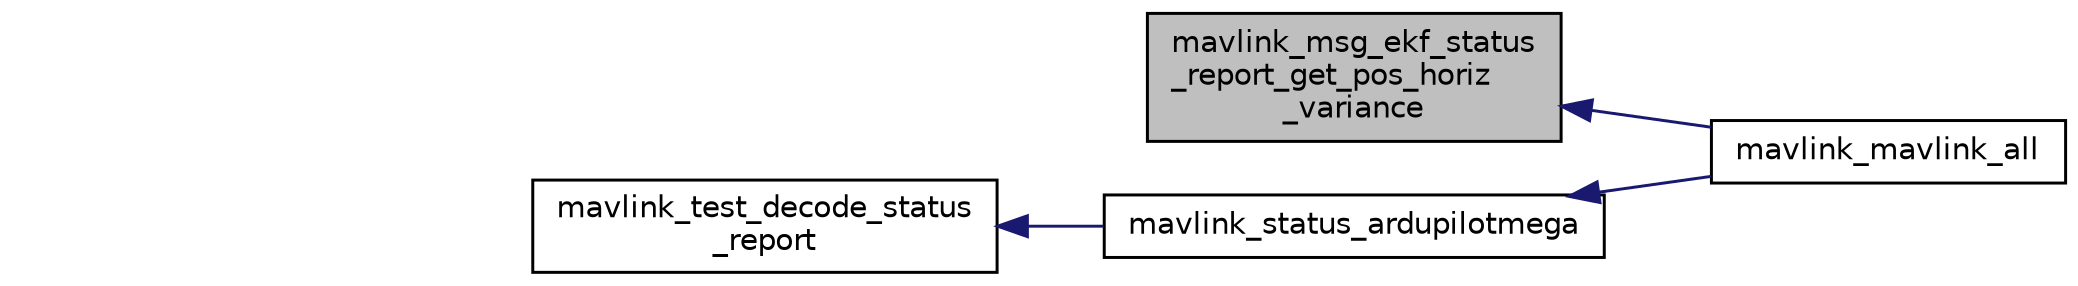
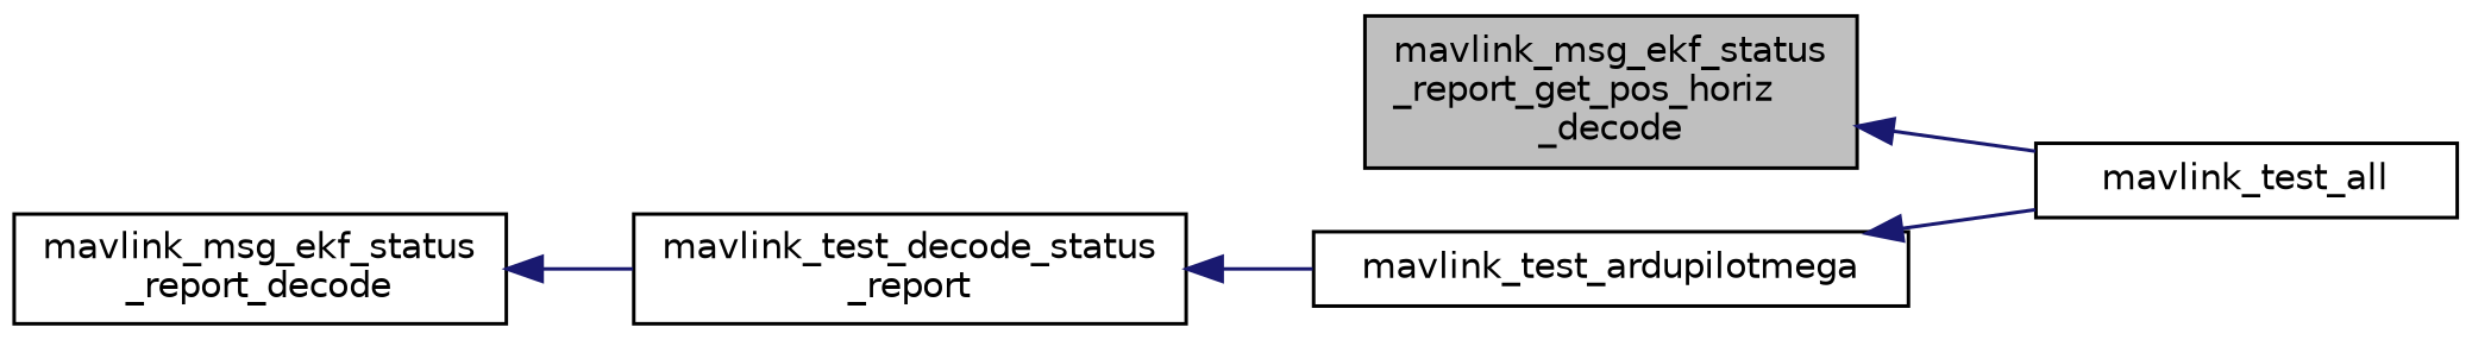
  digraph {
    rankdir=LR
    node [color=black fillcolor=white fontname=Helvetica fontsize=10 shape=record style=filled]
    edge [color=midnightblue dir=back fontname=Helvetica fontsize=10 labelfontname=Helvetica labelfontsize=10 style=solid]
-   n1 [fillcolor=grey75 fontcolor=black height=0.2 label="mavlink_msg_ekf_status\l_report_get_pos_horiz\l_variance" width=0.4]
-   n2 [height=0.2 label=mavlink_mavlink_all width=0.4]
+   n1 [fillcolor=grey75 fontcolor=black height=0.2 label="mavlink_msg_ekf_status\l_report_get_pos_horiz\l_decode" width=0.4]
+   n2 [height=0.2 label=mavlink_test_all width=0.4]
+   n3 [height=0.2 label="mavlink_msg_ekf_status\l_report_decode" width=0.4]
    n4 [height=0.2 label="mavlink_test_decode_status\l_report" width=0.4]
-   n5 [height=0.2 label=mavlink_status_ardupilotmega width=0.4]
+   n5 [height=0.2 label=mavlink_test_ardupilotmega width=0.4]
    n1 -> n2
+   n3 -> n4
    n4 -> n5
    n5 -> n2
  }
